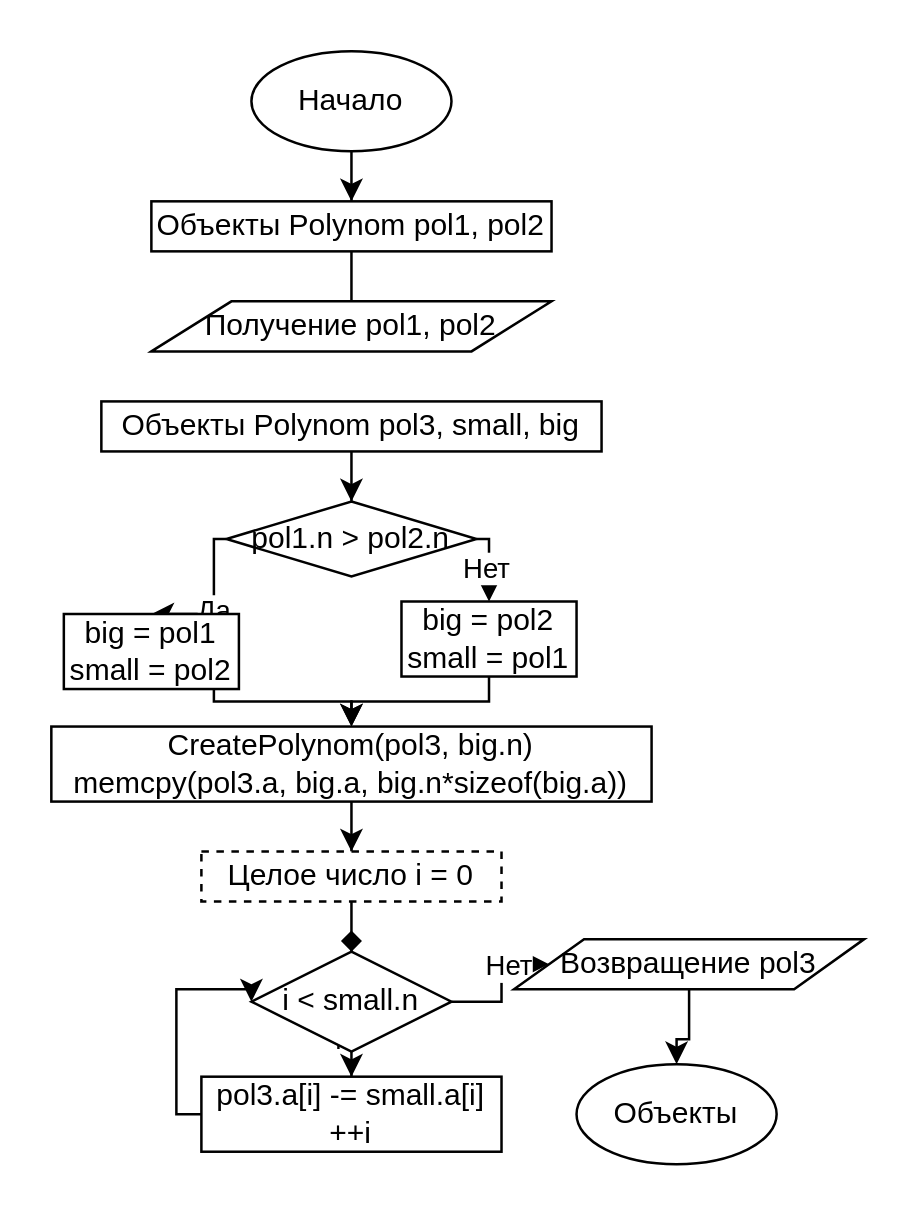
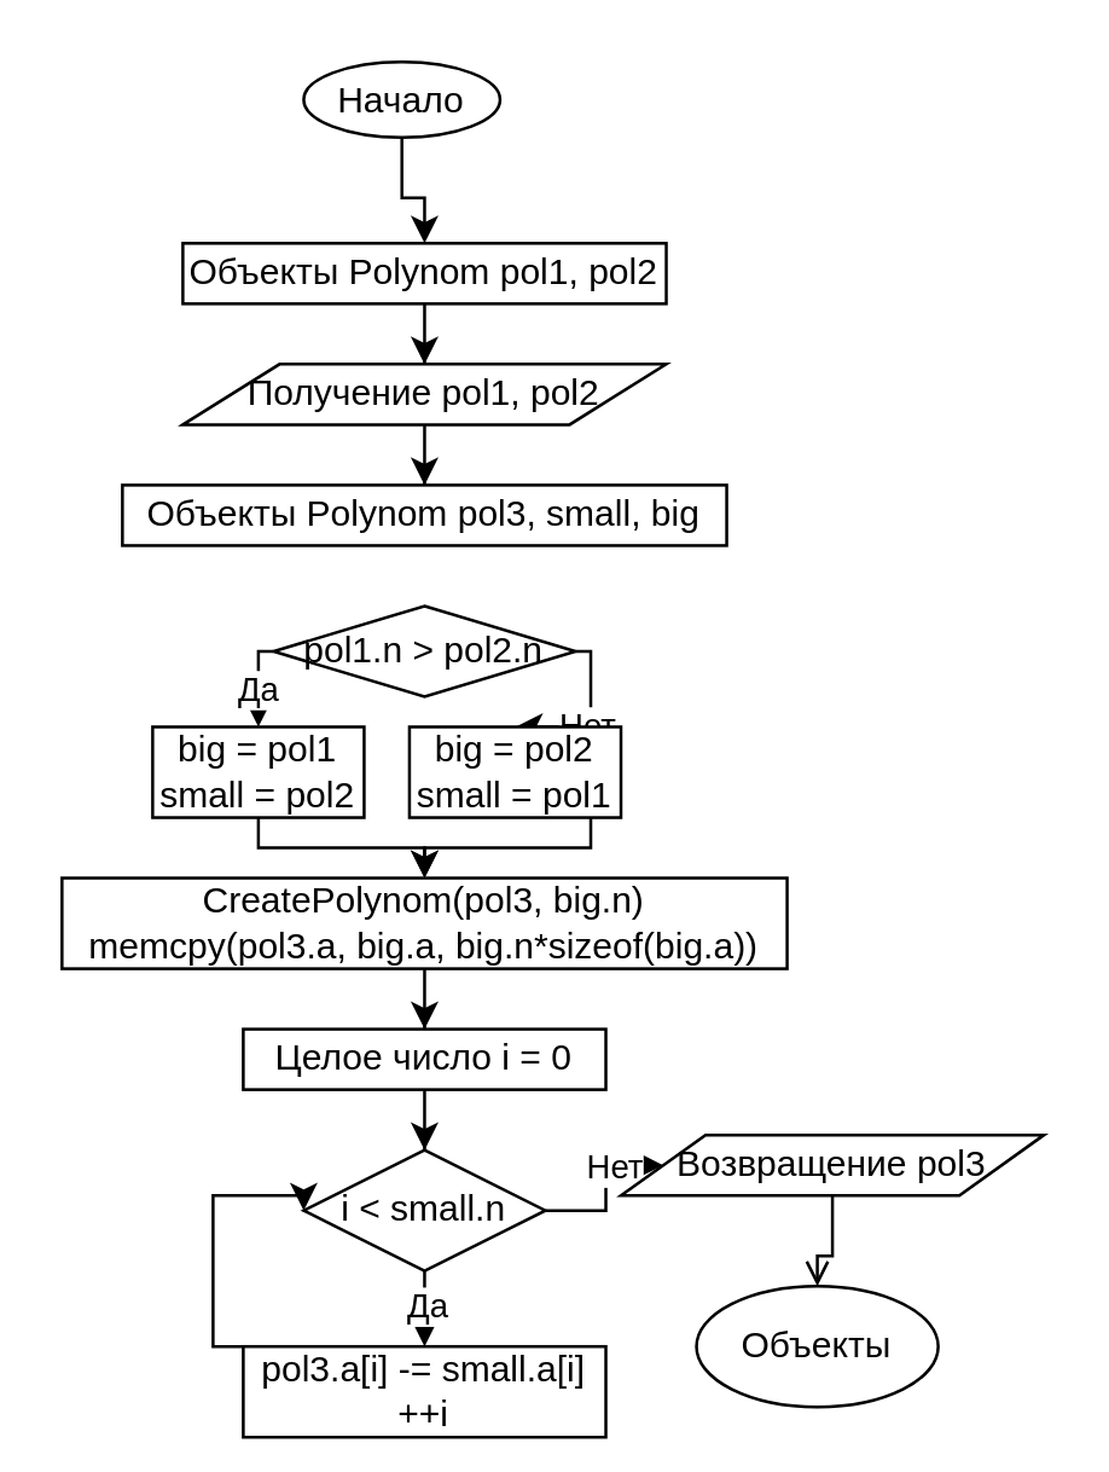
  <mxCell id="0" />
  <mxCell id="1" parent="0" />
  <mxCell id="2" style="edgeStyle=orthogonalEdgeStyle;rounded=0;orthogonalLoop=1;jettySize=auto;html=1;entryX=0.5;entryY=0;entryDx=0;entryDy=0;" edge="1" parent="1" source="3" target="5"><mxGeometry relative="1" as="geometry" /></mxCell>
- <mxCell id="3" value="Начало" style="ellipse;whiteSpace=wrap;html=1;" vertex="1" parent="1"><mxGeometry x="100" y="20" width="80" height="40" as="geometry" /></mxCell>
- <mxCell id="4" style="edgeStyle=orthogonalEdgeStyle;rounded=0;orthogonalLoop=1;jettySize=auto;html=1;entryX=0.5;entryY=0;entryDx=0;entryDy=0;endArrow=none;" edge="1" parent="1" source="5" target="7"><mxGeometry relative="1" as="geometry" /></mxCell>
+ <mxCell id="3" value="Начало" style="ellipse;whiteSpace=wrap;html=1;" vertex="1" parent="1"><mxGeometry x="100" y="20" width="65" height="25" as="geometry" /></mxCell>
+ <mxCell id="4" style="edgeStyle=orthogonalEdgeStyle;rounded=0;orthogonalLoop=1;jettySize=auto;html=1;entryX=0.5;entryY=0;entryDx=0;entryDy=0;" edge="1" parent="1" source="5" target="7"><mxGeometry relative="1" as="geometry" /></mxCell>
  <mxCell id="5" value="Объекты Polynom pol1, pol2" style="rounded=0;whiteSpace=wrap;html=1;" vertex="1" parent="1"><mxGeometry x="60" y="80" width="160" height="20" as="geometry" /></mxCell>
+ <mxCell id="6" style="edgeStyle=orthogonalEdgeStyle;rounded=0;orthogonalLoop=1;jettySize=auto;html=1;" edge="1" parent="1" source="7" target="9"><mxGeometry relative="1" as="geometry" /></mxCell>
  <mxCell id="7" value="Получение pol1, pol2" style="shape=parallelogram;perimeter=parallelogramPerimeter;whiteSpace=wrap;html=1;" vertex="1" parent="1"><mxGeometry x="60" y="120" width="160" height="20" as="geometry" /></mxCell>
- <mxCell id="8" style="edgeStyle=orthogonalEdgeStyle;rounded=0;orthogonalLoop=1;jettySize=auto;html=1;" edge="1" parent="1" source="9" target="14"><mxGeometry relative="1" as="geometry" /></mxCell>
  <mxCell id="9" value="Объекты Polynom pol3, small, big" style="rounded=0;whiteSpace=wrap;html=1;" vertex="1" parent="1"><mxGeometry x="40" y="160" width="200" height="20" as="geometry" /></mxCell>
  <mxCell id="10" style="edgeStyle=orthogonalEdgeStyle;rounded=0;orthogonalLoop=1;jettySize=auto;html=1;entryX=0.5;entryY=0;entryDx=0;entryDy=0;" edge="1" parent="1" source="14" target="18"><mxGeometry relative="1" as="geometry"><Array as="points"><mxPoint x="195" y="215" /></Array></mxGeometry></mxCell>
  <mxCell id="11" value="Нет" style="edgeLabel;html=1;align=center;verticalAlign=middle;resizable=0;points=[];" vertex="1" connectable="0" parent="10"><mxGeometry x="0.067" y="-2" relative="1" as="geometry"><mxPoint as="offset" /></mxGeometry></mxCell>
  <mxCell id="12" style="edgeStyle=orthogonalEdgeStyle;rounded=0;orthogonalLoop=1;jettySize=auto;html=1;entryX=0.5;entryY=0;entryDx=0;entryDy=0;" edge="1" parent="1" source="14" target="16"><mxGeometry relative="1" as="geometry"><Array as="points"><mxPoint x="85" y="215" /></Array></mxGeometry></mxCell>
  <mxCell id="13" value="Да" style="edgeLabel;html=1;align=center;verticalAlign=middle;resizable=0;points=[];" vertex="1" connectable="0" parent="12"><mxGeometry x="0.1" y="-1" relative="1" as="geometry"><mxPoint as="offset" /></mxGeometry></mxCell>
  <mxCell id="14" value="pol1.n &amp;gt; pol2.n" style="rhombus;whiteSpace=wrap;html=1;" vertex="1" parent="1"><mxGeometry x="90" y="200" width="100" height="30" as="geometry" /></mxCell>
  <mxCell id="15" style="edgeStyle=orthogonalEdgeStyle;rounded=0;orthogonalLoop=1;jettySize=auto;html=1;entryX=0.5;entryY=0;entryDx=0;entryDy=0;" edge="1" parent="1" source="16" target="20"><mxGeometry relative="1" as="geometry"><Array as="points"><mxPoint x="85" y="280" /><mxPoint x="140" y="280" /></Array></mxGeometry></mxCell>
- <mxCell id="16" value="&lt;div&gt;big = pol1&lt;/div&gt;&lt;div&gt;small = pol2&lt;/div&gt;" style="rounded=0;whiteSpace=wrap;html=1;" vertex="1" parent="1"><mxGeometry x="25" y="245" width="70" height="30" as="geometry" /></mxCell>
+ <mxCell id="16" value="&lt;div&gt;big = pol1&lt;/div&gt;&lt;div&gt;small = pol2&lt;/div&gt;" style="rounded=0;whiteSpace=wrap;html=1;" vertex="1" parent="1"><mxGeometry x="50" y="240" width="70" height="30" as="geometry" /></mxCell>
  <mxCell id="17" style="edgeStyle=orthogonalEdgeStyle;rounded=0;orthogonalLoop=1;jettySize=auto;html=1;entryX=0.5;entryY=0;entryDx=0;entryDy=0;" edge="1" parent="1" source="18" target="20"><mxGeometry relative="1" as="geometry"><Array as="points"><mxPoint x="195" y="280" /><mxPoint x="140" y="280" /></Array></mxGeometry></mxCell>
- <mxCell id="18" value="&lt;div&gt;big = pol2&lt;/div&gt;&lt;div&gt;small = pol1&lt;/div&gt;" style="rounded=0;whiteSpace=wrap;html=1;" vertex="1" parent="1"><mxGeometry x="160" y="240" width="70" height="30" as="geometry" /></mxCell>
+ <mxCell id="18" value="&lt;div&gt;big = pol2&lt;/div&gt;&lt;div&gt;small = pol1&lt;/div&gt;" style="rounded=0;whiteSpace=wrap;html=1;" vertex="1" parent="1"><mxGeometry x="135" y="240" width="70" height="30" as="geometry" /></mxCell>
  <mxCell id="19" style="edgeStyle=orthogonalEdgeStyle;rounded=0;orthogonalLoop=1;jettySize=auto;html=1;" edge="1" parent="1" source="20" target="22"><mxGeometry relative="1" as="geometry" /></mxCell>
  <mxCell id="20" value="CreatePolynom(pol3, big.n)&lt;br&gt;memcpy(pol3.a, big.a, big.n*sizeof(big.a))" style="rounded=0;whiteSpace=wrap;html=1;" vertex="1" parent="1"><mxGeometry x="20" y="290" width="240" height="30" as="geometry" /></mxCell>
- <mxCell id="21" style="edgeStyle=orthogonalEdgeStyle;rounded=0;orthogonalLoop=1;jettySize=auto;html=1;entryX=0.5;entryY=0;entryDx=0;entryDy=0;endArrow=diamond;" edge="1" parent="1" source="22" target="27"><mxGeometry relative="1" as="geometry" /></mxCell>
- <mxCell id="22" value="Целое число&amp;nbsp;i = 0" style="rounded=0;whiteSpace=wrap;html=1;dashed=1;" vertex="1" parent="1"><mxGeometry x="80" y="340" width="120" height="20" as="geometry" /></mxCell>
+ <mxCell id="21" style="edgeStyle=orthogonalEdgeStyle;rounded=0;orthogonalLoop=1;jettySize=auto;html=1;entryX=0.5;entryY=0;entryDx=0;entryDy=0;" edge="1" parent="1" source="22" target="27"><mxGeometry relative="1" as="geometry" /></mxCell>
+ <mxCell id="22" value="Целое число&amp;nbsp;i = 0" style="rounded=0;whiteSpace=wrap;html=1;" vertex="1" parent="1"><mxGeometry x="80" y="340" width="120" height="20" as="geometry" /></mxCell>
  <mxCell id="23" style="edgeStyle=orthogonalEdgeStyle;rounded=0;orthogonalLoop=1;jettySize=auto;html=1;entryX=0;entryY=0.5;entryDx=0;entryDy=0;" edge="1" parent="1" source="27" target="29"><mxGeometry relative="1" as="geometry" /></mxCell>
  <mxCell id="24" value="Нет" style="edgeLabel;html=1;align=center;verticalAlign=middle;resizable=0;points=[];" vertex="1" connectable="0" parent="23"><mxGeometry x="0.358" relative="1" as="geometry"><mxPoint as="offset" /></mxGeometry></mxCell>
  <mxCell id="25" style="edgeStyle=orthogonalEdgeStyle;rounded=0;orthogonalLoop=1;jettySize=auto;html=1;entryX=0.5;entryY=0;entryDx=0;entryDy=0;" edge="1" parent="1" source="27" target="32"><mxGeometry relative="1" as="geometry" /></mxCell>
  <mxCell id="26" value="Да" style="edgeLabel;html=1;align=center;verticalAlign=middle;resizable=0;points=[];" vertex="1" connectable="0" parent="25"><mxGeometry x="0.493" relative="1" as="geometry"><mxPoint as="offset" /></mxGeometry></mxCell>
  <mxCell id="27" value="i &amp;lt; small.n" style="rhombus;whiteSpace=wrap;html=1;" vertex="1" parent="1"><mxGeometry x="100" y="380" width="80" height="40" as="geometry" /></mxCell>
- <mxCell id="28" style="edgeStyle=orthogonalEdgeStyle;rounded=0;orthogonalLoop=1;jettySize=auto;html=1;entryX=0.5;entryY=0;entryDx=0;entryDy=0;" edge="1" parent="1" source="29" target="30"><mxGeometry relative="1" as="geometry" /></mxCell>
+ <mxCell id="28" style="edgeStyle=orthogonalEdgeStyle;rounded=0;orthogonalLoop=1;jettySize=auto;html=1;entryX=0.5;entryY=0;entryDx=0;entryDy=0;endArrow=open;" edge="1" parent="1" source="29" target="30"><mxGeometry relative="1" as="geometry" /></mxCell>
  <mxCell id="29" value="Возвращение pol3" style="shape=parallelogram;perimeter=parallelogramPerimeter;whiteSpace=wrap;html=1;" vertex="1" parent="1"><mxGeometry x="205" y="375" width="140" height="20" as="geometry" /></mxCell>
  <mxCell id="30" value="Объекты" style="ellipse;whiteSpace=wrap;html=1;" vertex="1" parent="1"><mxGeometry x="230" y="425" width="80" height="40" as="geometry" /></mxCell>
  <mxCell id="31" style="edgeStyle=orthogonalEdgeStyle;rounded=0;orthogonalLoop=1;jettySize=auto;html=1;entryX=0;entryY=0.5;entryDx=0;entryDy=0;" edge="1" parent="1" source="32" target="27"><mxGeometry relative="1" as="geometry"><Array as="points"><mxPoint x="70" y="445" /><mxPoint x="70" y="395" /></Array></mxGeometry></mxCell>
- <mxCell id="32" value="pol3.a[i] -= small.a[i]&lt;br&gt;++i" style="rounded=0;whiteSpace=wrap;html=1;" vertex="1" parent="1"><mxGeometry x="80" y="430" width="120" height="30" as="geometry" /></mxCell>
+ <mxCell id="32" value="pol3.a[i] -= small.a[i]&lt;br&gt;++i" style="rounded=0;whiteSpace=wrap;html=1;" vertex="1" parent="1"><mxGeometry x="80" y="445" width="120" height="30" as="geometry" /></mxCell>
